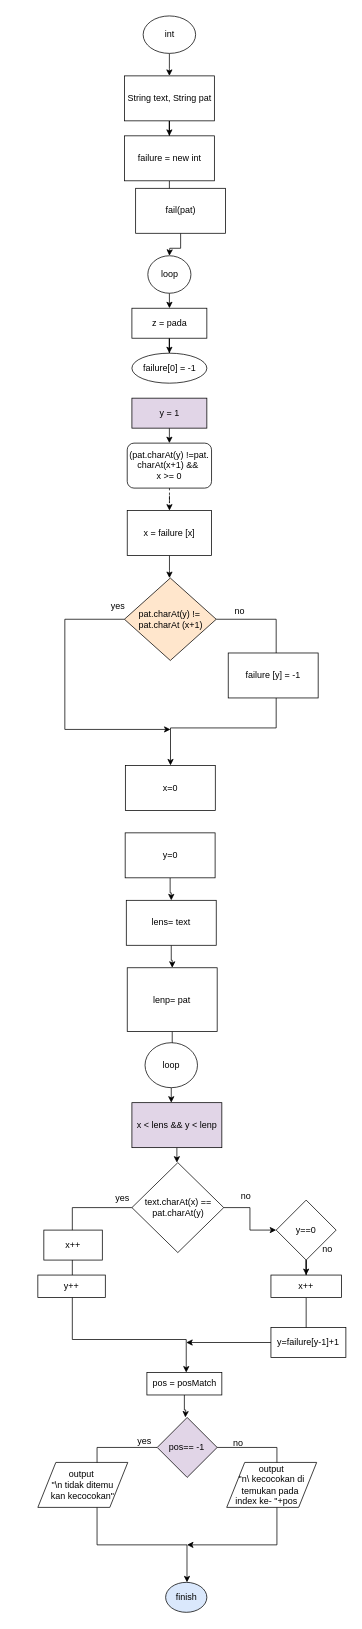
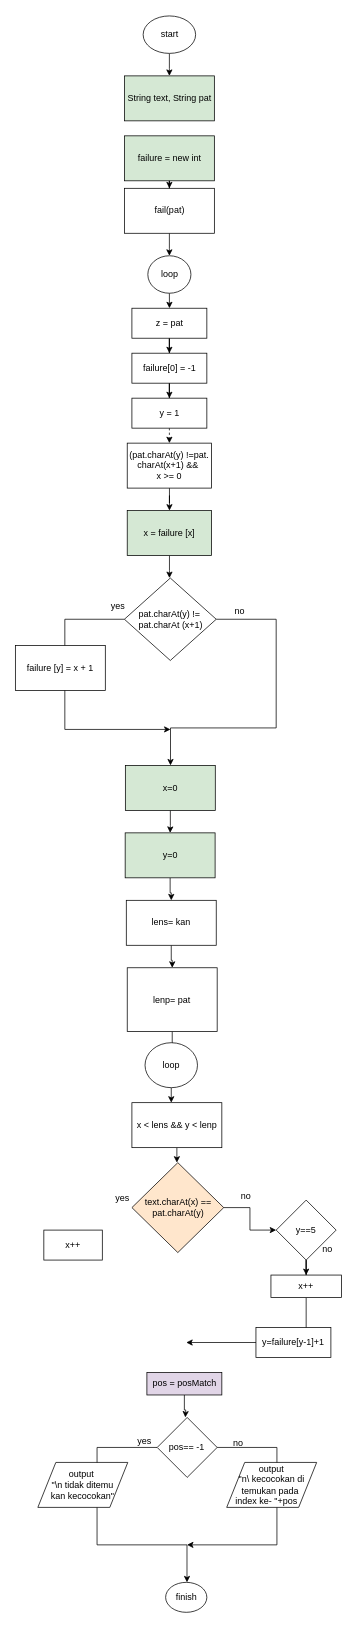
  <mxCell id="0" />
  <mxCell id="1" parent="0" />
  <mxCell id="2" value="" style="edgeStyle=orthogonalEdgeStyle;rounded=0;orthogonalLoop=1;jettySize=auto;html=1;" edge="1" parent="1" source="3"><mxGeometry relative="1" as="geometry"><mxPoint x="225.5" y="100" as="targetPoint" /></mxGeometry></mxCell>
- <mxCell id="3" value="int" style="ellipse;whiteSpace=wrap;html=1;" vertex="1" parent="1"><mxGeometry x="190.5" width="70" height="50" as="geometry" y="20" /></mxCell>
- <mxCell id="4" value="" style="edgeStyle=orthogonalEdgeStyle;rounded=0;orthogonalLoop=1;jettySize=auto;html=1;" edge="1" parent="1" source="5" target="7"><mxGeometry relative="1" as="geometry" /></mxCell>
- <mxCell id="5" value="String text, String pat" style="rounded=0;whiteSpace=wrap;html=1;" vertex="1" parent="1"><mxGeometry x="165.5" y="100" width="120" height="60" as="geometry" /></mxCell>
+ <mxCell id="3" value="start" style="ellipse;whiteSpace=wrap;html=1;" vertex="1" parent="1"><mxGeometry x="190.5" width="70" height="50" as="geometry" y="20" /></mxCell>
+ <mxCell id="5" value="String text, String pat" style="rounded=0;whiteSpace=wrap;html=1;fillColor=#d5e8d4;" vertex="1" parent="1"><mxGeometry x="165.5" y="100" width="120" height="60" as="geometry" /></mxCell>
  <mxCell id="6" value="" style="edgeStyle=orthogonalEdgeStyle;rounded=0;orthogonalLoop=1;jettySize=auto;html=1;" edge="1" parent="1" source="7" target="9"><mxGeometry relative="1" as="geometry" /></mxCell>
- <mxCell id="7" value="failure = new int" style="rounded=0;whiteSpace=wrap;html=1;" vertex="1" parent="1"><mxGeometry x="165.5" y="180" width="120" height="60" as="geometry" /></mxCell>
+ <mxCell id="7" value="failure = new int" style="rounded=0;whiteSpace=wrap;html=1;fillColor=#d5e8d4;" vertex="1" parent="1"><mxGeometry x="165.5" y="180" width="120" height="60" as="geometry" /></mxCell>
  <mxCell id="8" value="" style="edgeStyle=orthogonalEdgeStyle;rounded=0;orthogonalLoop=1;jettySize=auto;html=1;" edge="1" parent="1" source="9"><mxGeometry relative="1" as="geometry"><mxPoint x="225.5" y="340" as="targetPoint" /></mxGeometry></mxCell>
- <mxCell id="9" value="fail(pat)" style="rounded=0;whiteSpace=wrap;html=1;" vertex="1" parent="1"><mxGeometry x="180.5" y="250" width="120" height="60" as="geometry" /></mxCell>
+ <mxCell id="9" value="fail(pat)" style="rounded=0;whiteSpace=wrap;html=1;" vertex="1" parent="1"><mxGeometry x="165.5" y="250" width="120" height="60" as="geometry" /></mxCell>
  <mxCell id="10" value="" style="edgeStyle=orthogonalEdgeStyle;rounded=0;orthogonalLoop=1;jettySize=auto;html=1;" edge="1" parent="1" source="11"><mxGeometry relative="1" as="geometry"><mxPoint x="225.5" y="410" as="targetPoint" /></mxGeometry></mxCell>
  <mxCell id="11" value="loop" style="ellipse;whiteSpace=wrap;html=1;" vertex="1" parent="1"><mxGeometry x="196.75" y="340" width="57.5" height="50" as="geometry" /></mxCell>
  <mxCell id="12" value="" style="edgeStyle=orthogonalEdgeStyle;rounded=0;orthogonalLoop=1;jettySize=auto;html=1;" edge="1" parent="1" source="13" target="15"><mxGeometry relative="1" as="geometry" /></mxCell>
- <mxCell id="13" value="z = pada" style="rounded=0;whiteSpace=wrap;html=1;" vertex="1" parent="1"><mxGeometry x="175.5" y="410" width="100" height="40" as="geometry" /></mxCell>
- <mxCell id="15" value="failure[0] = -1" style="ellipse;whiteSpace=wrap;html=1;" vertex="1" parent="1"><mxGeometry x="175.5" y="470" width="100" height="40" as="geometry" /></mxCell>
- <mxCell id="16" value="" style="edgeStyle=orthogonalEdgeStyle;rounded=0;orthogonalLoop=1;jettySize=auto;html=1;" edge="1" parent="1" source="17" target="19"><mxGeometry relative="1" as="geometry" /></mxCell>
- <mxCell id="17" value="y = 1" style="rounded=0;whiteSpace=wrap;html=1;fillColor=#e1d5e7;" vertex="1" parent="1"><mxGeometry x="175.5" y="530" width="100" height="40" as="geometry" /></mxCell>
- <mxCell id="18" value="" style="edgeStyle=orthogonalEdgeStyle;rounded=0;orthogonalLoop=1;jettySize=auto;html=1;dashed=1;" edge="1" parent="1" source="19" target="21"><mxGeometry relative="1" as="geometry" /></mxCell>
- <mxCell id="19" value="(pat.charAt(y) !=pat.&lt;br&gt;charAt(x+1) &amp;amp;&amp;amp;&amp;nbsp;&lt;br&gt;x &amp;gt;= 0" style="whiteSpace=wrap;html=1;rounded=1;" vertex="1" parent="1"><mxGeometry x="169.25" y="590" width="112.5" height="60" as="geometry" /></mxCell>
+ <mxCell id="13" value="z = pat" style="rounded=0;whiteSpace=wrap;html=1;" vertex="1" parent="1"><mxGeometry x="175.5" y="410" width="100" height="40" as="geometry" /></mxCell>
+ <mxCell id="14" value="" style="edgeStyle=orthogonalEdgeStyle;rounded=0;orthogonalLoop=1;jettySize=auto;html=1;" edge="1" parent="1" source="15" target="17"><mxGeometry relative="1" as="geometry" /></mxCell>
+ <mxCell id="15" value="failure[0] = -1" style="rounded=0;whiteSpace=wrap;html=1;" vertex="1" parent="1"><mxGeometry x="175.5" y="470" width="100" height="40" as="geometry" /></mxCell>
+ <mxCell id="16" value="" style="edgeStyle=orthogonalEdgeStyle;rounded=0;orthogonalLoop=1;jettySize=auto;html=1;dashed=1;" edge="1" parent="1" source="17" target="19"><mxGeometry relative="1" as="geometry" /></mxCell>
+ <mxCell id="17" value="y = 1" style="rounded=0;whiteSpace=wrap;html=1;" vertex="1" parent="1"><mxGeometry x="175.5" y="530" width="100" height="40" as="geometry" /></mxCell>
+ <mxCell id="18" value="" style="edgeStyle=orthogonalEdgeStyle;rounded=0;orthogonalLoop=1;jettySize=auto;html=1;" edge="1" parent="1" source="19" target="21"><mxGeometry relative="1" as="geometry" /></mxCell>
+ <mxCell id="19" value="(pat.charAt(y) !=pat.&lt;br&gt;charAt(x+1) &amp;amp;&amp;amp;&amp;nbsp;&lt;br&gt;x &amp;gt;= 0" style="rounded=0;whiteSpace=wrap;html=1;" vertex="1" parent="1"><mxGeometry x="169.25" y="590" width="112.5" height="60" as="geometry" /></mxCell>
  <mxCell id="20" value="" style="edgeStyle=orthogonalEdgeStyle;rounded=0;orthogonalLoop=1;jettySize=auto;html=1;" edge="1" parent="1" source="21"><mxGeometry relative="1" as="geometry"><mxPoint x="225.6" y="770" as="targetPoint" /></mxGeometry></mxCell>
- <mxCell id="21" value="x = failure [x]" style="rounded=0;whiteSpace=wrap;html=1;" vertex="1" parent="1"><mxGeometry x="169.25" y="680" width="112.5" height="60" as="geometry" /></mxCell>
+ <mxCell id="21" value="x = failure [x]" style="rounded=0;whiteSpace=wrap;html=1;fillColor=#d5e8d4;" vertex="1" parent="1"><mxGeometry x="169.25" y="680" width="112.5" height="60" as="geometry" /></mxCell>
  <mxCell id="22" value="" style="edgeStyle=orthogonalEdgeStyle;rounded=0;orthogonalLoop=1;jettySize=auto;html=1;" edge="1" parent="1" source="24"><mxGeometry relative="1" as="geometry"><mxPoint x="227" y="972" as="targetPoint" /><Array as="points"><mxPoint x="86" y="825" /><mxPoint x="86" y="972" /></Array></mxGeometry></mxCell>
  <mxCell id="23" value="" style="edgeStyle=orthogonalEdgeStyle;rounded=0;orthogonalLoop=1;jettySize=auto;html=1;" edge="1" parent="1" source="24"><mxGeometry relative="1" as="geometry"><mxPoint x="227" y="1020" as="targetPoint" /><Array as="points"><mxPoint x="368" y="825" /><mxPoint x="368" y="970" /></Array></mxGeometry></mxCell>
- <mxCell id="24" value="pat.charAt(y) !=&amp;nbsp;&lt;br&gt;pat.charAt (x+1)" style="rhombus;whiteSpace=wrap;html=1;fillColor=#ffe6cc;" vertex="1" parent="1"><mxGeometry x="165.5" y="770" width="122.5" height="110" as="geometry" /></mxCell>
+ <mxCell id="24" value="pat.charAt(y) !=&amp;nbsp;&lt;br&gt;pat.charAt (x+1)" style="rhombus;whiteSpace=wrap;html=1;" vertex="1" parent="1"><mxGeometry x="165.5" y="770" width="122.5" height="110" as="geometry" /></mxCell>
  <mxCell id="25" value="yes&amp;nbsp; &amp;nbsp; &amp;nbsp;" style="text;html=1;align=center;verticalAlign=middle;resizable=0;points=[];autosize=1;" vertex="1" parent="1"><mxGeometry x="140" y="798" width="50" height="20" as="geometry" /></mxCell>
  <mxCell id="26" value="no&amp;nbsp; &amp;nbsp; &amp;nbsp; &amp;nbsp; &amp;nbsp; &amp;nbsp; &amp;nbsp; &amp;nbsp;" style="text;html=1;align=center;verticalAlign=middle;resizable=0;points=[];autosize=1;" vertex="1" parent="1"><mxGeometry x="304" y="804" width="80" height="20" as="geometry" /></mxCell>
- <mxCell id="28" value="failure [y] = -1" style="rounded=0;whiteSpace=wrap;html=1;" vertex="1" parent="1"><mxGeometry x="304" y="870" width="120" height="60" as="geometry" /></mxCell>
- <mxCell id="30" value="x=0" style="rounded=0;whiteSpace=wrap;html=1;" vertex="1" parent="1"><mxGeometry x="166.75" y="1020" width="120" height="60" as="geometry" /></mxCell>
+ <mxCell id="27" value="failure [y] = x + 1" style="rounded=0;whiteSpace=wrap;html=1;" vertex="1" parent="1"><mxGeometry x="20" y="860" width="120" height="60" as="geometry" /></mxCell>
+ <mxCell id="29" value="" style="edgeStyle=orthogonalEdgeStyle;rounded=0;orthogonalLoop=1;jettySize=auto;html=1;" edge="1" parent="1" source="30" target="32"><mxGeometry relative="1" as="geometry" /></mxCell>
+ <mxCell id="30" value="x=0" style="rounded=0;whiteSpace=wrap;html=1;fillColor=#d5e8d4;" vertex="1" parent="1"><mxGeometry x="166.75" y="1020" width="120" height="60" as="geometry" /></mxCell>
  <mxCell id="31" value="" style="edgeStyle=orthogonalEdgeStyle;rounded=0;orthogonalLoop=1;jettySize=auto;html=1;" edge="1" parent="1" source="32" target="34"><mxGeometry relative="1" as="geometry" /></mxCell>
- <mxCell id="32" value="y=0" style="rounded=0;whiteSpace=wrap;html=1;" vertex="1" parent="1"><mxGeometry x="166.5" y="1110" width="120" height="60" as="geometry" /></mxCell>
+ <mxCell id="32" value="y=0" style="rounded=0;whiteSpace=wrap;html=1;fillColor=#d5e8d4;" vertex="1" parent="1"><mxGeometry x="166.5" y="1110" width="120" height="60" as="geometry" /></mxCell>
  <mxCell id="33" value="" style="edgeStyle=orthogonalEdgeStyle;rounded=0;orthogonalLoop=1;jettySize=auto;html=1;" edge="1" parent="1" source="34" target="36"><mxGeometry relative="1" as="geometry" /></mxCell>
- <mxCell id="34" value="lens= text" style="rounded=0;whiteSpace=wrap;html=1;" vertex="1" parent="1"><mxGeometry x="168" y="1200" width="120" height="60" as="geometry" /></mxCell>
+ <mxCell id="34" value="lens= kan" style="rounded=0;whiteSpace=wrap;html=1;" vertex="1" parent="1"><mxGeometry x="168" y="1200" width="120" height="60" as="geometry" /></mxCell>
  <mxCell id="35" value="" style="edgeStyle=orthogonalEdgeStyle;rounded=0;orthogonalLoop=1;jettySize=auto;html=1;" edge="1" parent="1" source="36"><mxGeometry relative="1" as="geometry"><mxPoint x="229.25" y="1390" as="targetPoint" /></mxGeometry></mxCell>
  <mxCell id="36" value="lenp= pat" style="rounded=0;whiteSpace=wrap;html=1;" vertex="1" parent="1"><mxGeometry x="169.25" y="1290" width="120" height="85" as="geometry" /></mxCell>
  <mxCell id="37" value="" style="edgeStyle=orthogonalEdgeStyle;rounded=0;orthogonalLoop=1;jettySize=auto;html=1;" edge="1" parent="1" source="38"><mxGeometry relative="1" as="geometry"><mxPoint x="228" y="1470" as="targetPoint" /></mxGeometry></mxCell>
  <mxCell id="38" value="loop" style="ellipse;whiteSpace=wrap;html=1;" vertex="1" parent="1"><mxGeometry x="193" y="1390" width="70" height="60" as="geometry" /></mxCell>
  <mxCell id="39" value="" style="edgeStyle=orthogonalEdgeStyle;rounded=0;orthogonalLoop=1;jettySize=auto;html=1;" edge="1" parent="1" source="40"><mxGeometry relative="1" as="geometry"><mxPoint x="235.5" y="1550" as="targetPoint" /></mxGeometry></mxCell>
- <mxCell id="40" value="x &amp;lt; lens &amp;amp;&amp;amp; y &amp;lt; lenp" style="rounded=0;whiteSpace=wrap;html=1;fillColor=#e1d5e7;" vertex="1" parent="1"><mxGeometry x="175.5" y="1470" width="120" height="60" as="geometry" /></mxCell>
- <mxCell id="41" value="" style="edgeStyle=orthogonalEdgeStyle;rounded=0;orthogonalLoop=1;jettySize=auto;html=1;" edge="1" parent="1" source="43" target="55"><mxGeometry relative="1" as="geometry"><mxPoint x="248" y="1860" as="targetPoint" /><Array as="points"><mxPoint x="96" y="1610" /><mxPoint x="96" y="1786" /><mxPoint x="248" y="1786" /></Array></mxGeometry></mxCell>
+ <mxCell id="40" value="x &amp;lt; lens &amp;amp;&amp;amp; y &amp;lt; lenp" style="rounded=0;whiteSpace=wrap;html=1;" vertex="1" parent="1"><mxGeometry x="175.5" y="1470" width="120" height="60" as="geometry" /></mxCell>
  <mxCell id="42" value="" style="edgeStyle=orthogonalEdgeStyle;rounded=0;orthogonalLoop=1;jettySize=auto;html=1;" edge="1" parent="1" source="51"><mxGeometry relative="1" as="geometry"><mxPoint x="248" y="1790" as="targetPoint" /><Array as="points"><mxPoint x="408" y="1790" /></Array></mxGeometry></mxCell>
- <mxCell id="43" value="text.charAt(x) ==&lt;br&gt;pat.charAt(y)" style="rhombus;whiteSpace=wrap;html=1;" vertex="1" parent="1"><mxGeometry x="175.5" y="1550" width="122.5" height="120" as="geometry" /></mxCell>
+ <mxCell id="43" value="text.charAt(x) ==&lt;br&gt;pat.charAt(y)" style="rhombus;whiteSpace=wrap;html=1;fillColor=#ffe6cc;" vertex="1" parent="1"><mxGeometry x="175.5" y="1550" width="122.5" height="120" as="geometry" /></mxCell>
  <mxCell id="44" value="x++" style="rounded=0;whiteSpace=wrap;html=1;" vertex="1" parent="1"><mxGeometry x="58" y="1640" width="78" height="40" as="geometry" /></mxCell>
- <mxCell id="45" value="y++" style="rounded=0;whiteSpace=wrap;html=1;" vertex="1" parent="1"><mxGeometry x="50" y="1700" width="90" height="30" as="geometry" /></mxCell>
  <mxCell id="46" value="yes&amp;nbsp;&amp;nbsp;" style="text;html=1;align=center;verticalAlign=middle;resizable=0;points=[];autosize=1;" vertex="1" parent="1"><mxGeometry x="146" y="1588" width="40" height="20" as="geometry" /></mxCell>
  <mxCell id="47" value="no&amp;nbsp; &amp;nbsp; &amp;nbsp; &amp;nbsp;" style="text;html=1;align=center;verticalAlign=middle;resizable=0;points=[];autosize=1;" vertex="1" parent="1"><mxGeometry x="314" y="1585" width="50" height="20" as="geometry" /></mxCell>
- <mxCell id="48" value="y==0" style="rhombus;whiteSpace=wrap;html=1;" vertex="1" parent="1"><mxGeometry x="368" y="1600" width="80" height="80" as="geometry" /></mxCell>
+ <mxCell id="48" value="y==5" style="rhombus;whiteSpace=wrap;html=1;" vertex="1" parent="1"><mxGeometry x="368" y="1600" width="80" height="80" as="geometry" /></mxCell>
  <mxCell id="49" value="" style="edgeStyle=orthogonalEdgeStyle;rounded=0;orthogonalLoop=1;jettySize=auto;html=1;" edge="1" parent="1" source="43" target="48"><mxGeometry relative="1" as="geometry"><mxPoint x="298" y="1610" as="sourcePoint" /><mxPoint x="248" y="1790" as="targetPoint" /><Array as="points" /></mxGeometry></mxCell>
  <mxCell id="50" value="no&lt;br&gt;" style="text;html=1;align=center;verticalAlign=middle;resizable=0;points=[];autosize=1;" vertex="1" parent="1"><mxGeometry x="421" y="1656" width="30" height="20" as="geometry" /></mxCell>
  <mxCell id="51" value="x++" style="rounded=0;whiteSpace=wrap;html=1;" vertex="1" parent="1"><mxGeometry x="361" y="1700" width="94" height="30" as="geometry" /></mxCell>
  <mxCell id="52" value="" style="edgeStyle=orthogonalEdgeStyle;rounded=0;orthogonalLoop=1;jettySize=auto;html=1;" edge="1" parent="1" source="48" target="51"><mxGeometry relative="1" as="geometry"><mxPoint x="408" y="1680" as="sourcePoint" /><mxPoint x="248" y="1790" as="targetPoint" /><Array as="points" /></mxGeometry></mxCell>
- <mxCell id="53" value="y=failure[y-1]+1" style="rounded=0;whiteSpace=wrap;html=1;" vertex="1" parent="1"><mxGeometry x="361" y="1770" width="100" height="40" as="geometry" /></mxCell>
+ <mxCell id="53" value="y=failure[y-1]+1" style="rounded=0;whiteSpace=wrap;html=1;" vertex="1" parent="1"><mxGeometry x="341" y="1770" width="100" height="40" as="geometry" /></mxCell>
  <mxCell id="54" value="" style="edgeStyle=orthogonalEdgeStyle;rounded=0;orthogonalLoop=1;jettySize=auto;html=1;" edge="1" parent="1" source="55"><mxGeometry relative="1" as="geometry"><mxPoint x="246.8" y="1890" as="targetPoint" /></mxGeometry></mxCell>
- <mxCell id="55" value="pos = posMatch" style="rounded=0;whiteSpace=wrap;html=1;" vertex="1" parent="1"><mxGeometry x="195.5" y="1830" width="100" height="30" as="geometry" /></mxCell>
+ <mxCell id="55" value="pos = posMatch" style="rounded=0;whiteSpace=wrap;html=1;fillColor=#e1d5e7;" vertex="1" parent="1"><mxGeometry x="195.5" y="1830" width="100" height="30" as="geometry" /></mxCell>
  <mxCell id="56" value="" style="edgeStyle=orthogonalEdgeStyle;rounded=0;orthogonalLoop=1;jettySize=auto;html=1;" edge="1" parent="1" source="58"><mxGeometry relative="1" as="geometry"><mxPoint x="249" y="2110" as="targetPoint" /><Array as="points"><mxPoint x="129" y="1930" /><mxPoint x="129" y="2060" /><mxPoint x="249" y="2060" /></Array></mxGeometry></mxCell>
  <mxCell id="57" value="" style="edgeStyle=orthogonalEdgeStyle;rounded=0;orthogonalLoop=1;jettySize=auto;html=1;" edge="1" parent="1" source="58"><mxGeometry relative="1" as="geometry"><mxPoint x="249" y="2060" as="targetPoint" /><Array as="points"><mxPoint x="369" y="1930" /><mxPoint x="369" y="2060" /></Array></mxGeometry></mxCell>
- <mxCell id="58" value="pos== -1" style="rhombus;whiteSpace=wrap;html=1;fillColor=#e1d5e7;" vertex="1" parent="1"><mxGeometry x="209.25" y="1890" width="80" height="80" as="geometry" /></mxCell>
+ <mxCell id="58" value="pos== -1" style="rhombus;whiteSpace=wrap;html=1;" vertex="1" parent="1"><mxGeometry x="209.25" y="1890" width="80" height="80" as="geometry" /></mxCell>
  <mxCell id="59" value="yes" style="text;html=1;align=center;verticalAlign=middle;resizable=0;points=[];autosize=1;" vertex="1" parent="1"><mxGeometry x="177" y="1912" width="30" height="20" as="geometry" /></mxCell>
  <mxCell id="60" value="no&amp;nbsp; &amp;nbsp; &amp;nbsp; &amp;nbsp; &amp;nbsp;" style="text;html=1;align=center;verticalAlign=middle;resizable=0;points=[];autosize=1;" vertex="1" parent="1"><mxGeometry x="302" y="1915" width="60" height="20" as="geometry" /></mxCell>
  <mxCell id="61" value="output&amp;nbsp;&lt;br&gt;&quot;\n tidak ditemu&lt;br&gt;kan kecocokan&quot;" style="shape=parallelogram;perimeter=parallelogramPerimeter;whiteSpace=wrap;html=1;" vertex="1" parent="1"><mxGeometry x="50" y="1950" width="120" height="60" as="geometry" /></mxCell>
  <mxCell id="62" value="output&lt;br&gt;&quot;n\ kecocokan di&lt;br&gt;temukan pada&amp;nbsp;&lt;br&gt;index ke- &quot;+pos&amp;nbsp; &amp;nbsp;&amp;nbsp;" style="shape=parallelogram;perimeter=parallelogramPerimeter;whiteSpace=wrap;html=1;" vertex="1" parent="1"><mxGeometry x="302" y="1950" width="120" height="60" as="geometry" /></mxCell>
- <mxCell id="63" value="finish" style="ellipse;whiteSpace=wrap;html=1;fillColor=#dae8fc;" vertex="1" parent="1"><mxGeometry x="220.5" y="2110" width="55" height="40" as="geometry" /></mxCell>
+ <mxCell id="63" value="finish" style="ellipse;whiteSpace=wrap;html=1;" vertex="1" parent="1"><mxGeometry x="220.5" y="2110" width="55" height="40" as="geometry" /></mxCell>
